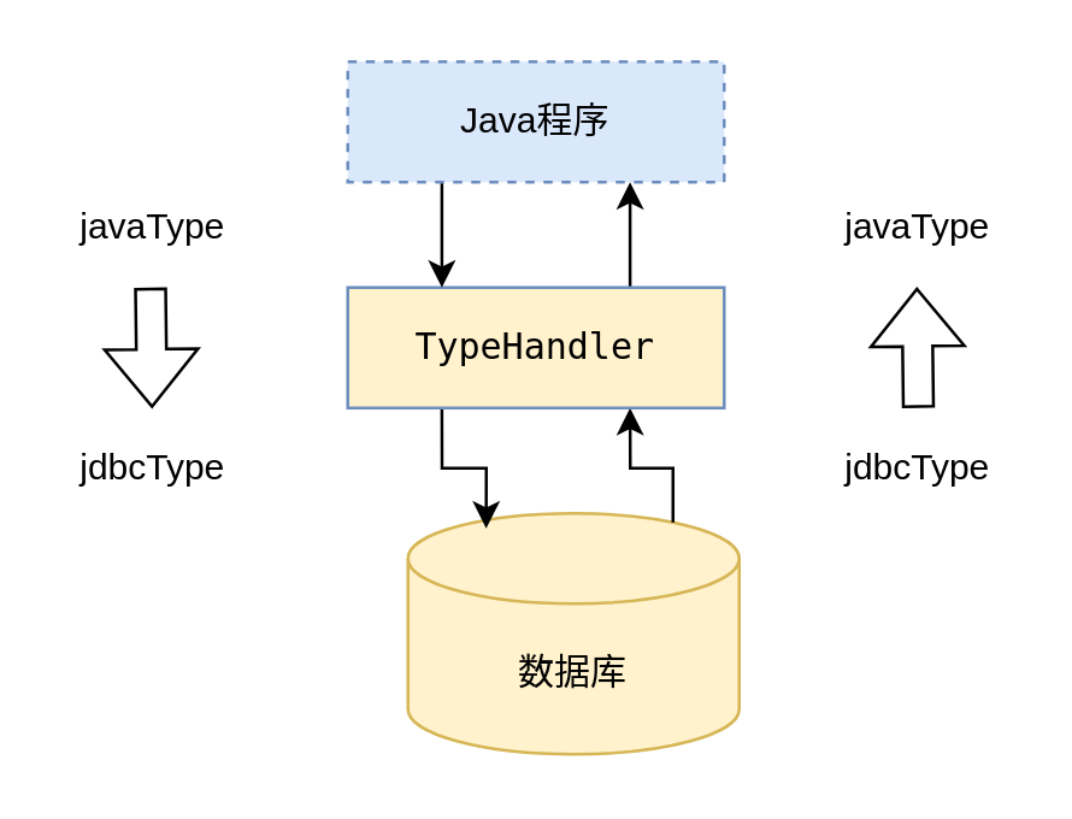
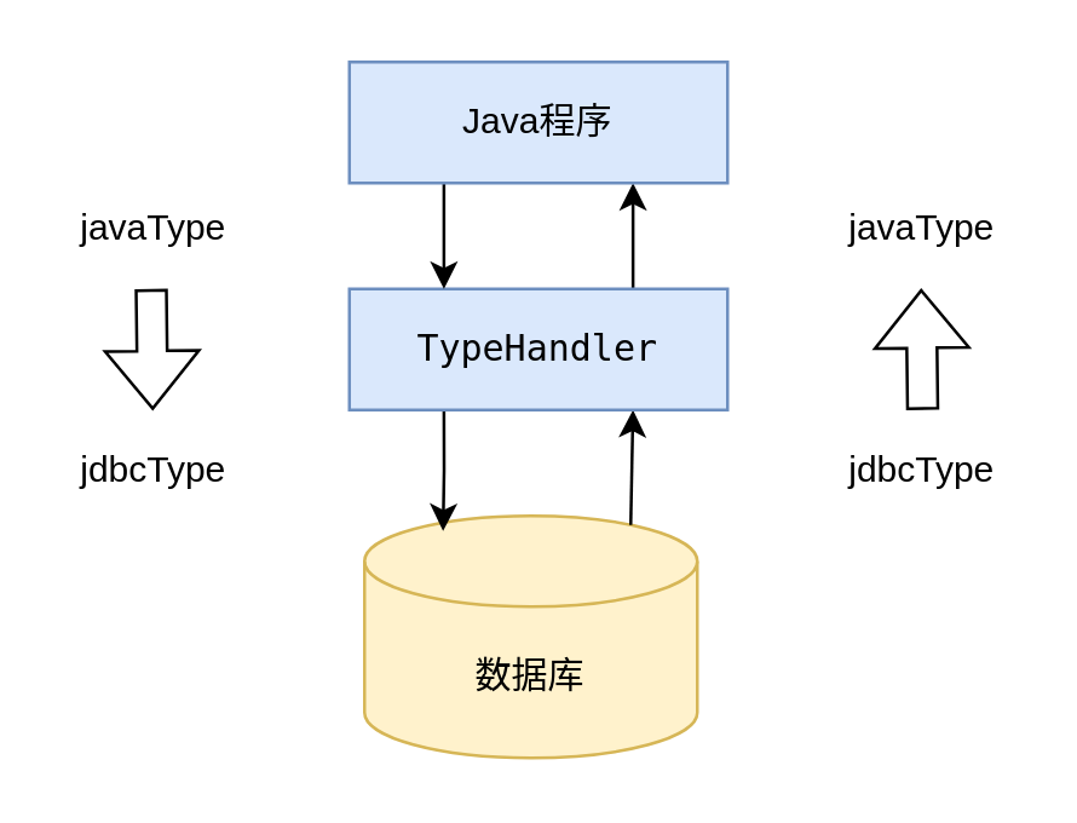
  <mxCell id="0" />
  <mxCell id="1" parent="0" />
- <mxCell id="2" value="数据库" style="shape=cylinder3;whiteSpace=wrap;html=1;boundedLbl=1;backgroundOutline=1;size=15;fillColor=#fff2cc;strokeColor=#d6b656;" vertex="1" parent="1"><mxGeometry x="135" y="170" width="110" height="80" as="geometry" /></mxCell>
+ <mxCell id="2" value="数据库" style="shape=cylinder3;whiteSpace=wrap;html=1;boundedLbl=1;backgroundOutline=1;size=15;fillColor=#fff2cc;strokeColor=#d6b656;" vertex="1" parent="1"><mxGeometry x="120" y="170" width="110" height="80" as="geometry" /></mxCell>
  <mxCell id="3" style="edgeStyle=orthogonalEdgeStyle;rounded=0;orthogonalLoop=1;jettySize=auto;html=1;exitX=0.25;exitY=1;exitDx=0;exitDy=0;entryX=0.236;entryY=0.063;entryDx=0;entryDy=0;entryPerimeter=0;" edge="1" parent="1" source="6" target="2"><mxGeometry relative="1" as="geometry" /></mxCell>
  <mxCell id="4" style="edgeStyle=orthogonalEdgeStyle;rounded=0;orthogonalLoop=1;jettySize=auto;html=1;exitX=0.75;exitY=1;exitDx=0;exitDy=0;entryX=0.8;entryY=0.038;entryDx=0;entryDy=0;entryPerimeter=0;startArrow=classic;startFill=1;endArrow=none;endFill=0;" edge="1" parent="1" source="6" target="2"><mxGeometry relative="1" as="geometry" /></mxCell>
  <mxCell id="5" style="edgeStyle=orthogonalEdgeStyle;rounded=0;orthogonalLoop=1;jettySize=auto;html=1;exitX=0.75;exitY=0;exitDx=0;exitDy=0;entryX=0.75;entryY=1;entryDx=0;entryDy=0;" edge="1" parent="1" source="6" target="8"><mxGeometry relative="1" as="geometry" /></mxCell>
- <mxCell id="6" value="&lt;pre&gt;TypeHandler&lt;/pre&gt;" style="rounded=0;whiteSpace=wrap;html=1;fillColor=#fff2cc;strokeColor=#6c8ebf;" vertex="1" parent="1"><mxGeometry x="115" y="95" width="125" height="40" as="geometry" /></mxCell>
+ <mxCell id="6" value="&lt;pre&gt;TypeHandler&lt;/pre&gt;" style="rounded=0;whiteSpace=wrap;html=1;fillColor=#dae8fc;strokeColor=#6c8ebf;" vertex="1" parent="1"><mxGeometry x="115" y="95" width="125" height="40" as="geometry" /></mxCell>
  <mxCell id="7" style="edgeStyle=orthogonalEdgeStyle;rounded=0;orthogonalLoop=1;jettySize=auto;html=1;exitX=0.25;exitY=1;exitDx=0;exitDy=0;entryX=0.25;entryY=0;entryDx=0;entryDy=0;" edge="1" parent="1" source="8" target="6"><mxGeometry relative="1" as="geometry" /></mxCell>
- <mxCell id="8" value="Java程序" style="rounded=0;whiteSpace=wrap;html=1;fillColor=#dae8fc;strokeColor=#6c8ebf;dashed=1;" vertex="1" parent="1"><mxGeometry x="115" y="20" width="125" height="40" as="geometry" /></mxCell>
+ <mxCell id="8" value="Java程序" style="rounded=0;whiteSpace=wrap;html=1;fillColor=#dae8fc;strokeColor=#6c8ebf;" vertex="1" parent="1"><mxGeometry x="115" y="20" width="125" height="40" as="geometry" /></mxCell>
  <mxCell id="9" value="javaType" style="text;html=1;align=center;verticalAlign=middle;resizable=0;points=[];autosize=1;strokeColor=none;fillColor=none;" vertex="1" parent="1"><mxGeometry x="20" y="65" width="60" height="20" as="geometry" /></mxCell>
  <mxCell id="10" value="jdbcType" style="text;html=1;align=center;verticalAlign=middle;resizable=0;points=[];autosize=1;strokeColor=none;fillColor=none;" vertex="1" parent="1"><mxGeometry x="20" y="145" width="60" height="20" as="geometry" /></mxCell>
  <mxCell id="11" value="javaType" style="text;html=1;align=center;verticalAlign=middle;resizable=0;points=[];autosize=1;strokeColor=none;fillColor=none;" vertex="1" parent="1"><mxGeometry x="274" y="65" width="60" height="20" as="geometry" /></mxCell>
  <mxCell id="12" value="jdbcType" style="text;html=1;align=center;verticalAlign=middle;resizable=0;points=[];autosize=1;strokeColor=none;fillColor=none;" vertex="1" parent="1"><mxGeometry x="274" y="145" width="60" height="20" as="geometry" /></mxCell>
  <mxCell id="13" value="" style="shape=flexArrow;endArrow=classic;html=1;rounded=0;" edge="1" parent="1"><mxGeometry width="50" height="50" relative="1" as="geometry"><mxPoint x="49.5" y="95" as="sourcePoint" /><mxPoint x="50" y="135" as="targetPoint" /></mxGeometry></mxCell>
  <mxCell id="14" value="" style="shape=flexArrow;endArrow=classic;html=1;rounded=0;" edge="1" parent="1"><mxGeometry width="50" height="50" relative="1" as="geometry"><mxPoint x="304.5" y="135" as="sourcePoint" /><mxPoint x="304" y="95" as="targetPoint" /></mxGeometry></mxCell>
